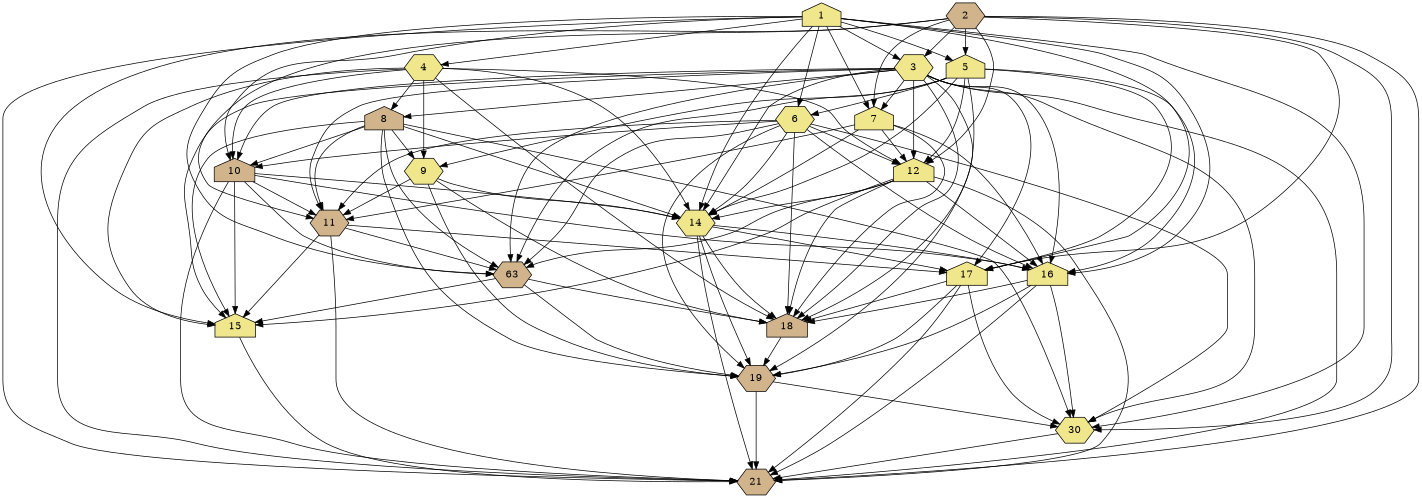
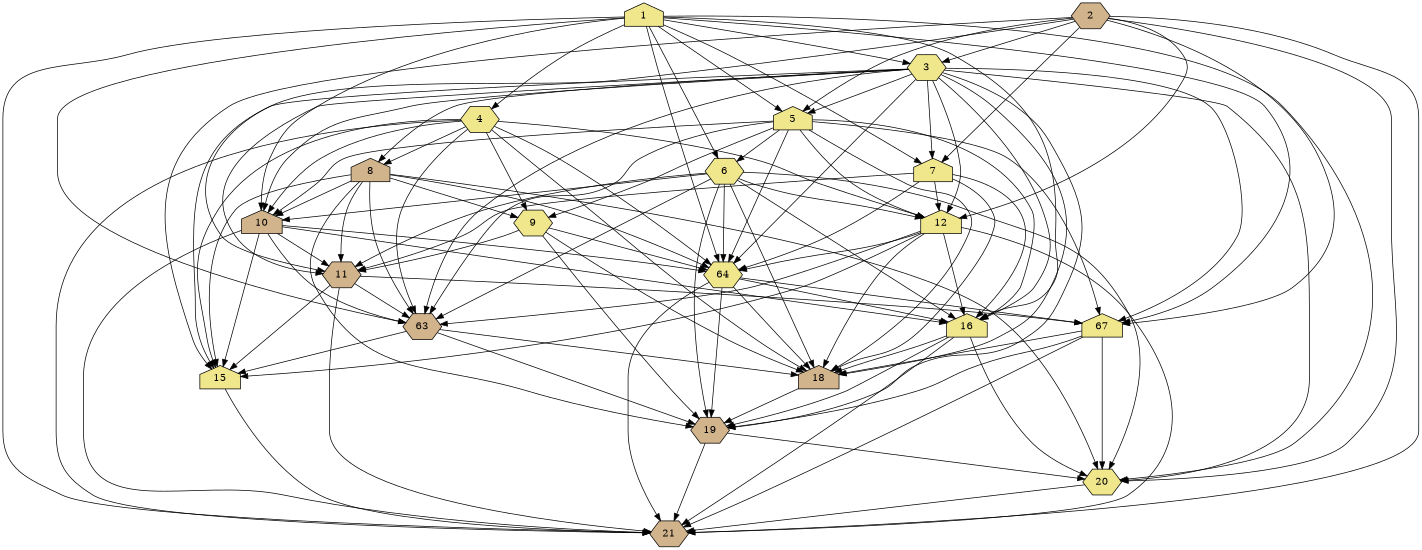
  digraph {
    node [Weight=12 fillcolor=khaki shape=hexagon style=filled]
    edge [Weight=9]
    1 [Weight=9 shape=house]
    3
    4 [Weight=6]
    5 [Weight=31 shape=house]
    6 [Weight=9]
    7 [Weight=21 shape=house]
    10 [Weight=21 fillcolor=tan shape=house]
    n8 [Weight=9 fillcolor=tan label=63]
-   14 [Weight=18]
+   14 [Weight=18 label=64]
    16 [Weight=6 shape=house]
-   17 [Weight=24 shape=house]
-   20 [Weight=21 label=30]
+   17 [Weight=24 shape=house label=67]
+   20 [Weight=21]
    21 [Weight=28 fillcolor=tan]
    11 [fillcolor=tan]
    12 [shape=house]
    15 [Weight=21 shape=house]
    8 [fillcolor=tan shape=house]
    18 [Weight=28 fillcolor=tan shape=house]
    19 [Weight=15 fillcolor=tan]
    9 [Weight=24]
    2 [Weight=15 fillcolor=tan]
    1 -> 3 [Weight=3]
    1 -> 4 [Weight=5]
    1 -> 5 [Weight=7]
    1 -> 6
    1 -> 7 [Weight=10]
    1 -> 10 [Weight=6]
    1 -> n8 [Weight=10]
    1 -> 14 [Weight=7]
    1 -> 16 [Weight=7]
    1 -> 17 [Weight=10]
    1 -> 20 [Weight=6]
    1 -> 21 [Weight=4]
    3 -> 7 [Weight=2]
    3 -> 10 [Weight=3]
    3 -> n8 [Weight=5]
    3 -> 14 [Weight=6]
    3 -> 16 [Weight=5]
    3 -> 17 [Weight=5]
    3 -> 20 [Weight=7]
-   3 -> 21 [Weight=8]
+   3 -> 5 [Weight=8]
    3 -> 11 [Weight=3]
    3 -> 12 [Weight=4]
    3 -> 15 [Weight=7]
    3 -> 8 [Weight=2]
    3 -> 18 [Weight=4]
    3 -> 19
    4 -> 10 [Weight=5]
+   4 -> n8 [Weight=7]
    4 -> 14 [Weight=4]
    4 -> 21 [Weight=7]
    4 -> 12 [Weight=2]
    4 -> 15 [Weight=4]
    4 -> 8 [Weight=2]
    4 -> 18 [Weight=2]
    4 -> 9 [Weight=8]
    5 -> 6 [Weight=8]
+   5 -> 10
    5 -> n8 [Weight=2]
    5 -> 14
    5 -> 16 [Weight=7]
    5 -> 17
    5 -> 12 [Weight=4]
    5 -> 18 [Weight=2]
    5 -> 9
    6 -> 10 [Weight=2]
    6 -> n8 [Weight=7]
    6 -> 14 [Weight=4]
    6 -> 16 [Weight=3]
    6 -> 20 [Weight=3]
    6 -> 11 [Weight=10]
    6 -> 12 [Weight=7]
    6 -> 18 [Weight=10]
    6 -> 19 [Weight=6]
    7 -> 14 [Weight=5]
    7 -> 16 [Weight=10]
    7 -> 11
    7 -> 12 [Weight=5]
    7 -> 18 [Weight=6]
    10 -> n8 [Weight=4]
    10 -> 14 [Weight=10]
    10 -> 16
    10 -> 21 [Weight=6]
    10 -> 11 [Weight=5]
    10 -> 15
    n8 -> 15 [Weight=10]
    n8 -> 18 [Weight=2]
    n8 -> 19 [Weight=4]
    14 -> 16 [Weight=7]
    14 -> 17 [Weight=6]
    14 -> 21 [Weight=5]
    14 -> 18 [Weight=3]
    14 -> 19 [Weight=4]
    16 -> 20
    16 -> 21 [Weight=5]
    16 -> 18 [Weight=7]
    16 -> 19 [Weight=2]
    17 -> 20 [Weight=3]
    17 -> 21 [Weight=6]
    17 -> 18 [Weight=2]
    17 -> 19 [Weight=7]
    20 -> 21 [Weight=10]
    11 -> n8 [Weight=8]
    11 -> 17
    11 -> 21 [Weight=2]
    11 -> 15 [Weight=6]
    12 -> n8 [Weight=5]
    12 -> 14 [Weight=2]
    12 -> 16
    12 -> 21 [Weight=10]
    12 -> 15 [Weight=6]
    12 -> 18 [Weight=2]
    15 -> 21 [Weight=5]
    8 -> 10 [Weight=4]
    8 -> n8
    8 -> 14 [Weight=5]
    8 -> 20
    8 -> 11
    8 -> 15 [Weight=4]
    8 -> 19 [Weight=7]
    8 -> 9 [Weight=10]
    18 -> 19 [Weight=4]
    19 -> 20 [Weight=10]
    19 -> 21 [Weight=8]
    9 -> 14 [Weight=10]
    9 -> 11 [Weight=10]
    9 -> 18
    9 -> 19 [Weight=8]
    2 -> 3 [Weight=10]
    2 -> 5 [Weight=5]
    2 -> 7 [Weight=6]
    2 -> 17 [Weight=8]
    2 -> 20 [Weight=7]
    2 -> 21 [Weight=4]
    2 -> 11 [Weight=8]
    2 -> 12 [Weight=4]
    2 -> 15 [Weight=2]
  }
